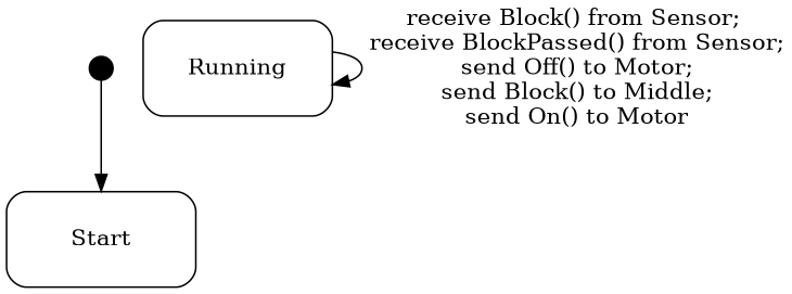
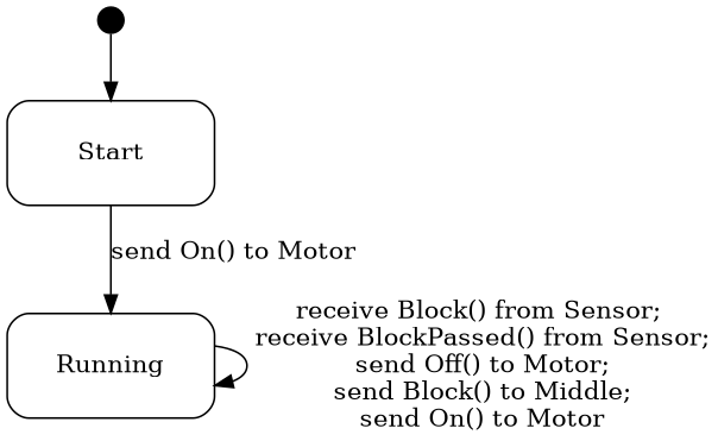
  digraph {
    compound=true
    rank=LR
    node [shape=Mrecord]
    Start_extra [height=0.2 shape=point]
    Start [height=0.8 width=1.6]
    Running [height=0.8 width=1.6]
    Start_extra -> Start
+   Start -> Running [label="send On() to Motor"]
    Running -> Running [label="receive Block() from Sensor;\n receive BlockPassed() from Sensor;\n send Off() to Motor;\n send Block() to Middle;\n send On() to Motor"]
  }
